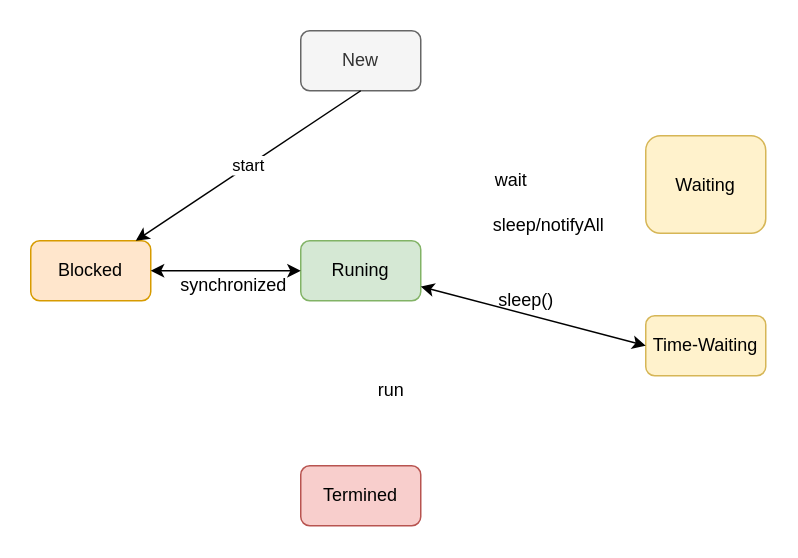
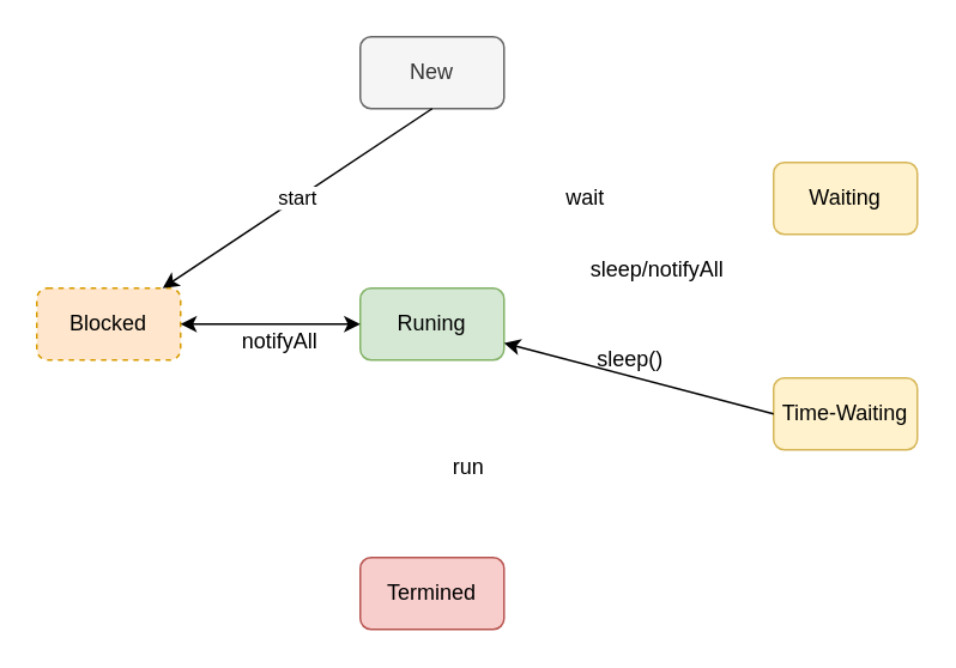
  <mxCell id="0" />
  <mxCell id="1" parent="0" />
  <mxCell id="2" value="New" style="rounded=1;whiteSpace=wrap;html=1;fillColor=#f5f5f5;strokeColor=#666666;fontColor=#333333;" vertex="1" parent="1"><mxGeometry x="200" y="20" width="80" height="40" as="geometry" /></mxCell>
  <mxCell id="3" value="Runing" style="rounded=1;whiteSpace=wrap;html=1;fillColor=#d5e8d4;strokeColor=#82b366;" vertex="1" parent="1"><mxGeometry x="200" y="160" width="80" height="40" as="geometry" /></mxCell>
- <mxCell id="4" value="Waiting" style="rounded=1;whiteSpace=wrap;html=1;fillColor=#fff2cc;strokeColor=#d6b656;" vertex="1" parent="1"><mxGeometry x="430" y="90" width="80" height="65" as="geometry" /></mxCell>
+ <mxCell id="4" value="Waiting" style="rounded=1;whiteSpace=wrap;html=1;fillColor=#fff2cc;strokeColor=#d6b656;" vertex="1" parent="1"><mxGeometry x="430" y="90" width="80" height="40" as="geometry" /></mxCell>
  <mxCell id="5" value="Time-Waiting" style="rounded=1;whiteSpace=wrap;html=1;fillColor=#fff2cc;strokeColor=#d6b656;" vertex="1" parent="1"><mxGeometry x="430" y="210" width="80" height="40" as="geometry" /></mxCell>
- <mxCell id="6" value="Blocked" style="rounded=1;whiteSpace=wrap;html=1;fillColor=#ffe6cc;strokeColor=#d79b00;" vertex="1" parent="1"><mxGeometry x="20" y="160" width="80" height="40" as="geometry" /></mxCell>
+ <mxCell id="6" value="Blocked" style="rounded=1;whiteSpace=wrap;html=1;fillColor=#ffe6cc;strokeColor=#d79b00;dashed=1;" vertex="1" parent="1"><mxGeometry x="20" y="160" width="80" height="40" as="geometry" /></mxCell>
  <mxCell id="7" value="Termined" style="rounded=1;whiteSpace=wrap;html=1;fillColor=#f8cecc;strokeColor=#b85450;" vertex="1" parent="1"><mxGeometry x="200" y="310" width="80" height="40" as="geometry" /></mxCell>
  <mxCell id="8" value="start" style="endArrow=classic;html=1;rounded=0;exitX=0.5;exitY=1;exitDx=0;exitDy=0;" edge="1" parent="1" source="2" target="6"><mxGeometry width="50" height="50" relative="1" as="geometry"><mxPoint x="100" y="150" as="sourcePoint" /><mxPoint x="150" y="100" as="targetPoint" /></mxGeometry></mxCell>
  <mxCell id="9" value="" style="endArrow=classic;startArrow=classic;html=1;rounded=0;exitX=1;exitY=0.5;exitDx=0;exitDy=0;entryX=0;entryY=0.5;entryDx=0;entryDy=0;" edge="1" parent="1" source="6" target="3"><mxGeometry width="50" height="50" relative="1" as="geometry"><mxPoint x="140" y="270" as="sourcePoint" /><mxPoint x="190" y="220" as="targetPoint" /></mxGeometry></mxCell>
- <mxCell id="10" value="synchronized" style="text;html=1;align=center;verticalAlign=middle;resizable=0;points=[];autosize=1;strokeColor=none;fillColor=none;" vertex="1" parent="1"><mxGeometry x="110" y="180" width="90" height="20" as="geometry" /></mxCell>
- <mxCell id="11" value="wait" style="text;html=1;align=center;verticalAlign=middle;resizable=0;points=[];autosize=1;strokeColor=none;fillColor=none;" vertex="1" parent="1"><mxGeometry x="320" y="110" width="40" height="20" as="geometry" /></mxCell>
+ <mxCell id="10" value="notifyAll" style="text;html=1;align=center;verticalAlign=middle;resizable=0;points=[];autosize=1;strokeColor=none;fillColor=none;" vertex="1" parent="1"><mxGeometry x="110" y="180" width="90" height="20" as="geometry" /></mxCell>
+ <mxCell id="11" value="wait" style="text;html=1;align=center;verticalAlign=middle;resizable=0;points=[];autosize=1;strokeColor=none;fillColor=none;" vertex="1" parent="1"><mxGeometry x="305" y="100" width="40" height="20" as="geometry" /></mxCell>
  <mxCell id="12" value="sleep/notifyAll" style="text;html=1;align=center;verticalAlign=middle;resizable=0;points=[];autosize=1;strokeColor=none;fillColor=none;" vertex="1" parent="1"><mxGeometry x="320" y="140" width="90" height="20" as="geometry" /></mxCell>
- <mxCell id="13" value="" style="endArrow=classic;startArrow=classic;html=1;rounded=0;entryX=0;entryY=0.5;entryDx=0;entryDy=0;" edge="1" parent="1" source="3" target="5"><mxGeometry width="50" height="50" relative="1" as="geometry"><mxPoint x="320" y="290" as="sourcePoint" /><mxPoint x="370" y="240" as="targetPoint" /></mxGeometry></mxCell>
+ <mxCell id="13" value="" style="endArrow=none;startArrow=classic;html=1;rounded=0;entryX=0;entryY=0.5;entryDx=0;entryDy=0;" edge="1" parent="1" source="3" target="5"><mxGeometry width="50" height="50" relative="1" as="geometry"><mxPoint x="320" y="290" as="sourcePoint" /><mxPoint x="370" y="240" as="targetPoint" /></mxGeometry></mxCell>
  <mxCell id="14" value="sleep()" style="text;html=1;align=center;verticalAlign=middle;resizable=0;points=[];autosize=1;strokeColor=none;fillColor=none;" vertex="1" parent="1"><mxGeometry x="325" y="190" width="50" height="20" as="geometry" /></mxCell>
  <mxCell id="15" value="run" style="text;html=1;align=center;verticalAlign=middle;resizable=0;points=[];autosize=1;strokeColor=none;fillColor=none;" vertex="1" parent="1"><mxGeometry x="245" y="250" width="30" height="20" as="geometry" /></mxCell>
